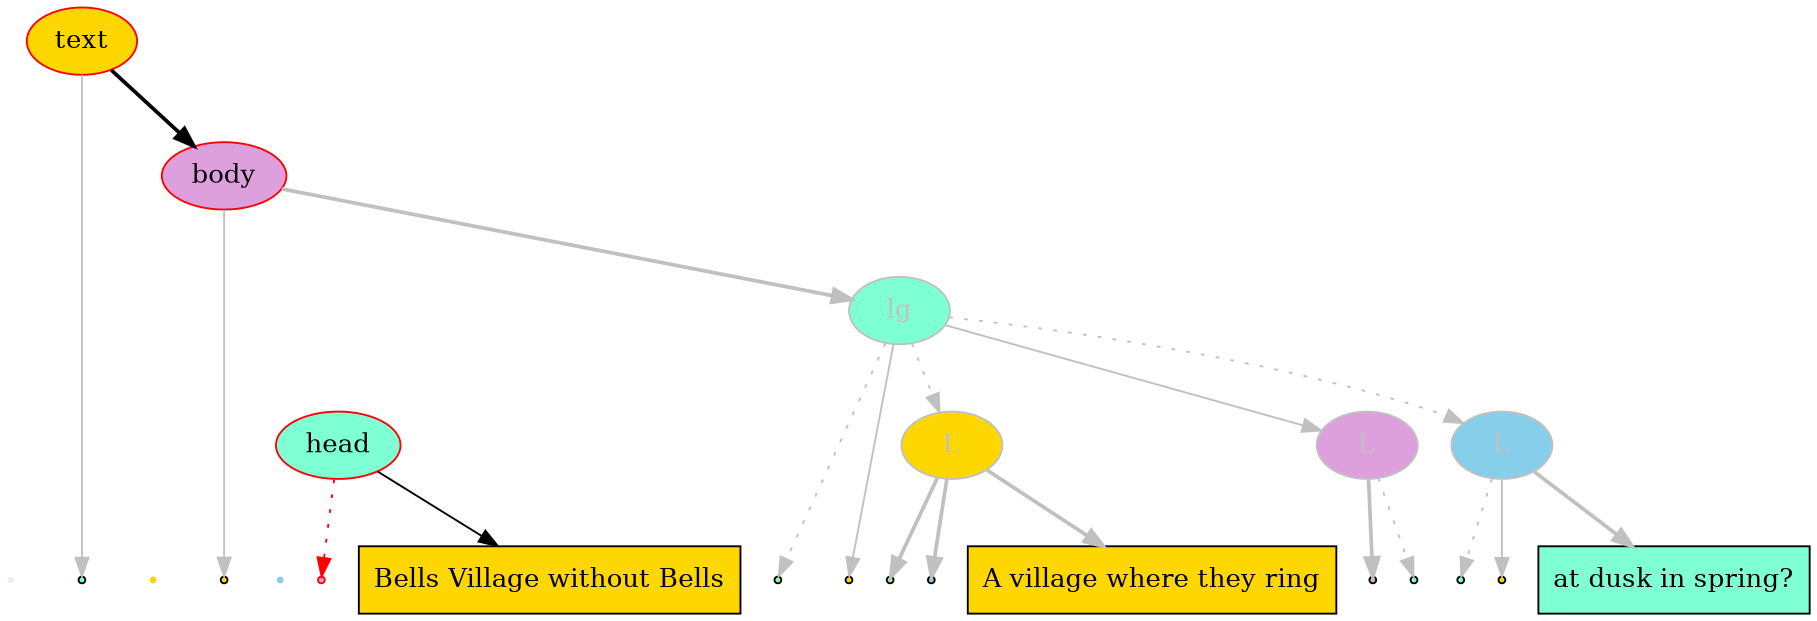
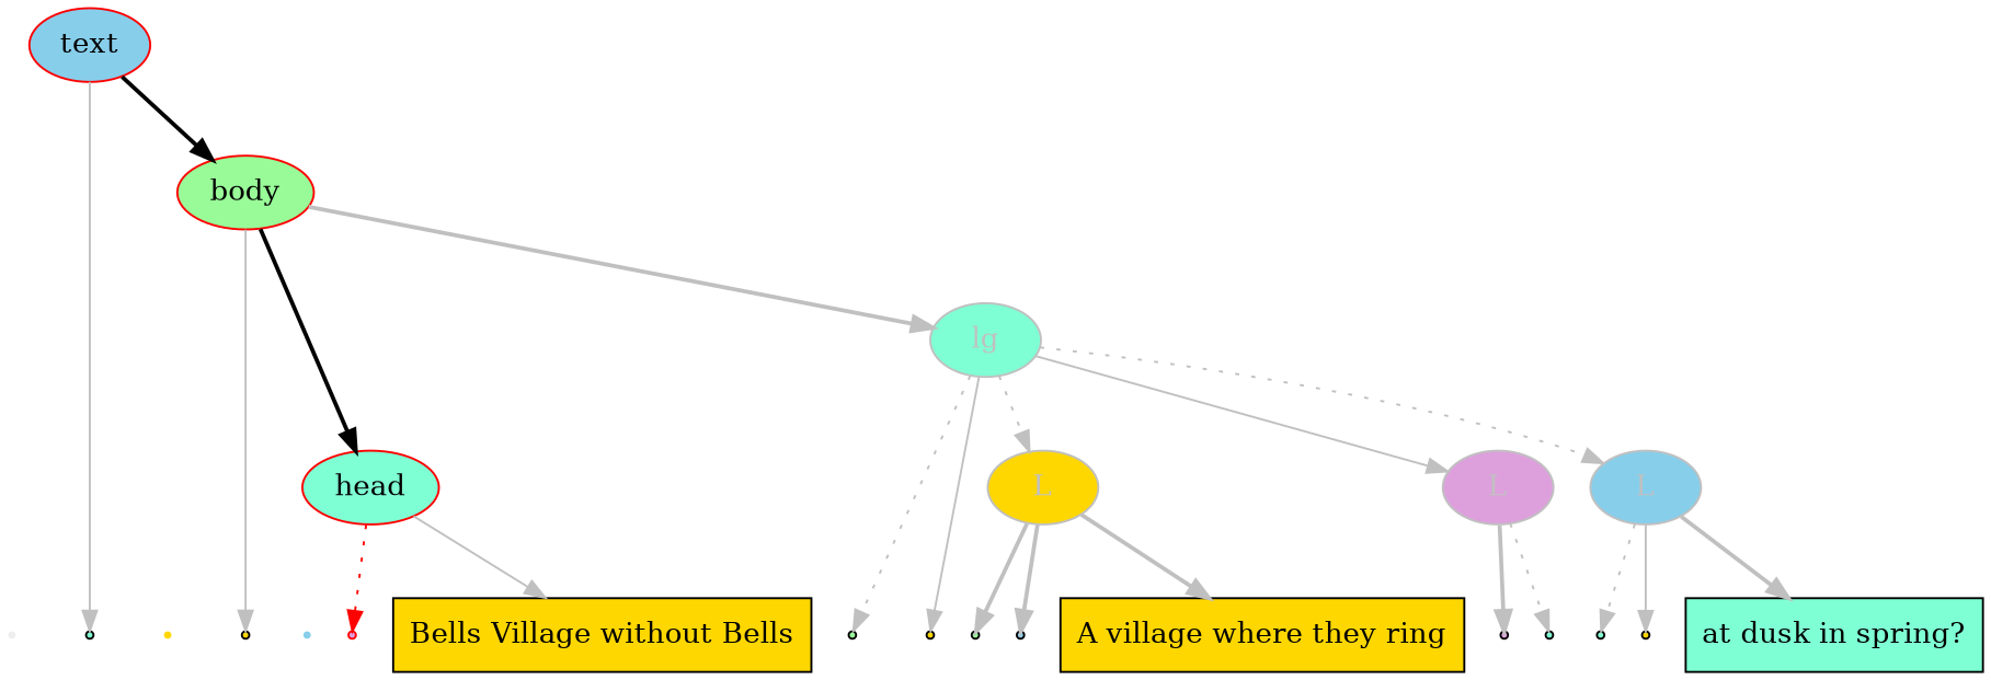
  digraph {
    node [color=black fillcolor=gold ordering=out shape=point style=filled]
    edge [color=gray style=bold]
    n1 [color=transparent fillcolor="#EEEEEE" label="t\n(" style=invisible]
    n2 [color=transparent label="b\n("]
    n3 [color=transparent fillcolor=skyblue label="h\n("]
    n4 [color=red fillcolor=plum label="h\n)"]
    n5 [fillcolor=palegreen label="lg\n("]
    n6 [fillcolor=palegreen label="l\n("]
    n7 [fillcolor=skyblue label="l\n)"]
    n8 [fillcolor=plum label="l\n("]
    n9 [fillcolor=aquamarine label="l\n)"]
    n10 [fillcolor=aquamarine label="l\n("]
    n11 [label="l\n)"]
    n12 [label="lg\n)"]
    n13 [label="b\n)"]
    n14 [fillcolor=aquamarine label="t\nend"]
    n15 [label="Bells Village without Bells" shape=box style="solid,filled"]
    n16 [label="A village where they ring" shape=box style="solid,filled"]
    n17 [fillcolor=aquamarine label="at dusk in spring?" shape=box style="solid,filled"]
-   text [color=red fontcolor=black shape=oval]
-   body [color=red fillcolor=plum fontcolor=black shape=oval]
+   text [color=red fillcolor=skyblue fontcolor=black shape=oval]
+   body [color=red fillcolor=palegreen fontcolor=black shape=oval]
    head [color=red fillcolor=aquamarine fontcolor=black shape=oval]
    lg [color=gray fillcolor=aquamarine fontcolor=gray shape=oval]
    n22 [color=gray fontcolor=gray label=L shape=oval]
    n23 [color=gray fillcolor=plum fontcolor=gray label=L shape=oval]
    n24 [color=gray fillcolor=skyblue fontcolor=gray label=L shape=oval]
    subgraph sub_1 {
      rank=same
      n1
      n2
      n3
      n4
      n5
      n6
      n7
      n8
      n9
      n10
      n11
      n12
      n13
      n14
      n15
      n16
      n17
    }
    text -> n1 [arrowhead=none color=red style=invisible]
    text -> n14 [style=solid]
    text -> body [color=black]
    body -> n2 [arrowhead=none color=red style=invisible]
    body -> n13 [style=solid]
+   body -> head [color=black]
    body -> lg
    head -> n3 [arrowhead=none color=red style=invisible]
    head -> n4 [color=red style=dotted]
-   head -> n15 [color=black style=solid]
+   head -> n15 [style=solid]
    lg -> n5 [style=dotted]
    lg -> n12 [style=solid]
    lg -> n22 [style=dotted]
    lg -> n23 [style=solid]
    lg -> n24 [style=dotted]
    n22 -> n6
    n22 -> n7
    n22 -> n16
    n23 -> n8
    n23 -> n9 [style=dotted]
    n24 -> n10 [style=dotted]
    n24 -> n11 [style=solid]
    n24 -> n17
  }
